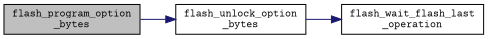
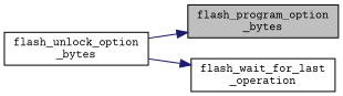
  digraph {
    fontname="Courier Prime"
    rankdir=LR
    node [color=black fillcolor=white fontname="Courier Prime" fontsize=10 shape=record style=filled]
    edge [color=midnightblue fontname="Courier Prime" fontsize=10 labelfontname=Helvetica labelfontsize=10 style=solid]
    n1 [fillcolor=grey75 fontcolor=black height=0.2 label="flash_program_option\l_bytes" width=0.4]
    n2 [height=0.2 label="flash_unlock_option\l_bytes" width=0.4]
-   n3 [height=0.2 label="flash_wait_flash_last\l_operation" width=0.4]
-   n1 -> n2
+   n3 [height=0.2 label="flash_wait_for_last\l_operation" width=0.4]
+   n2 -> n1
    n2 -> n3
  }
